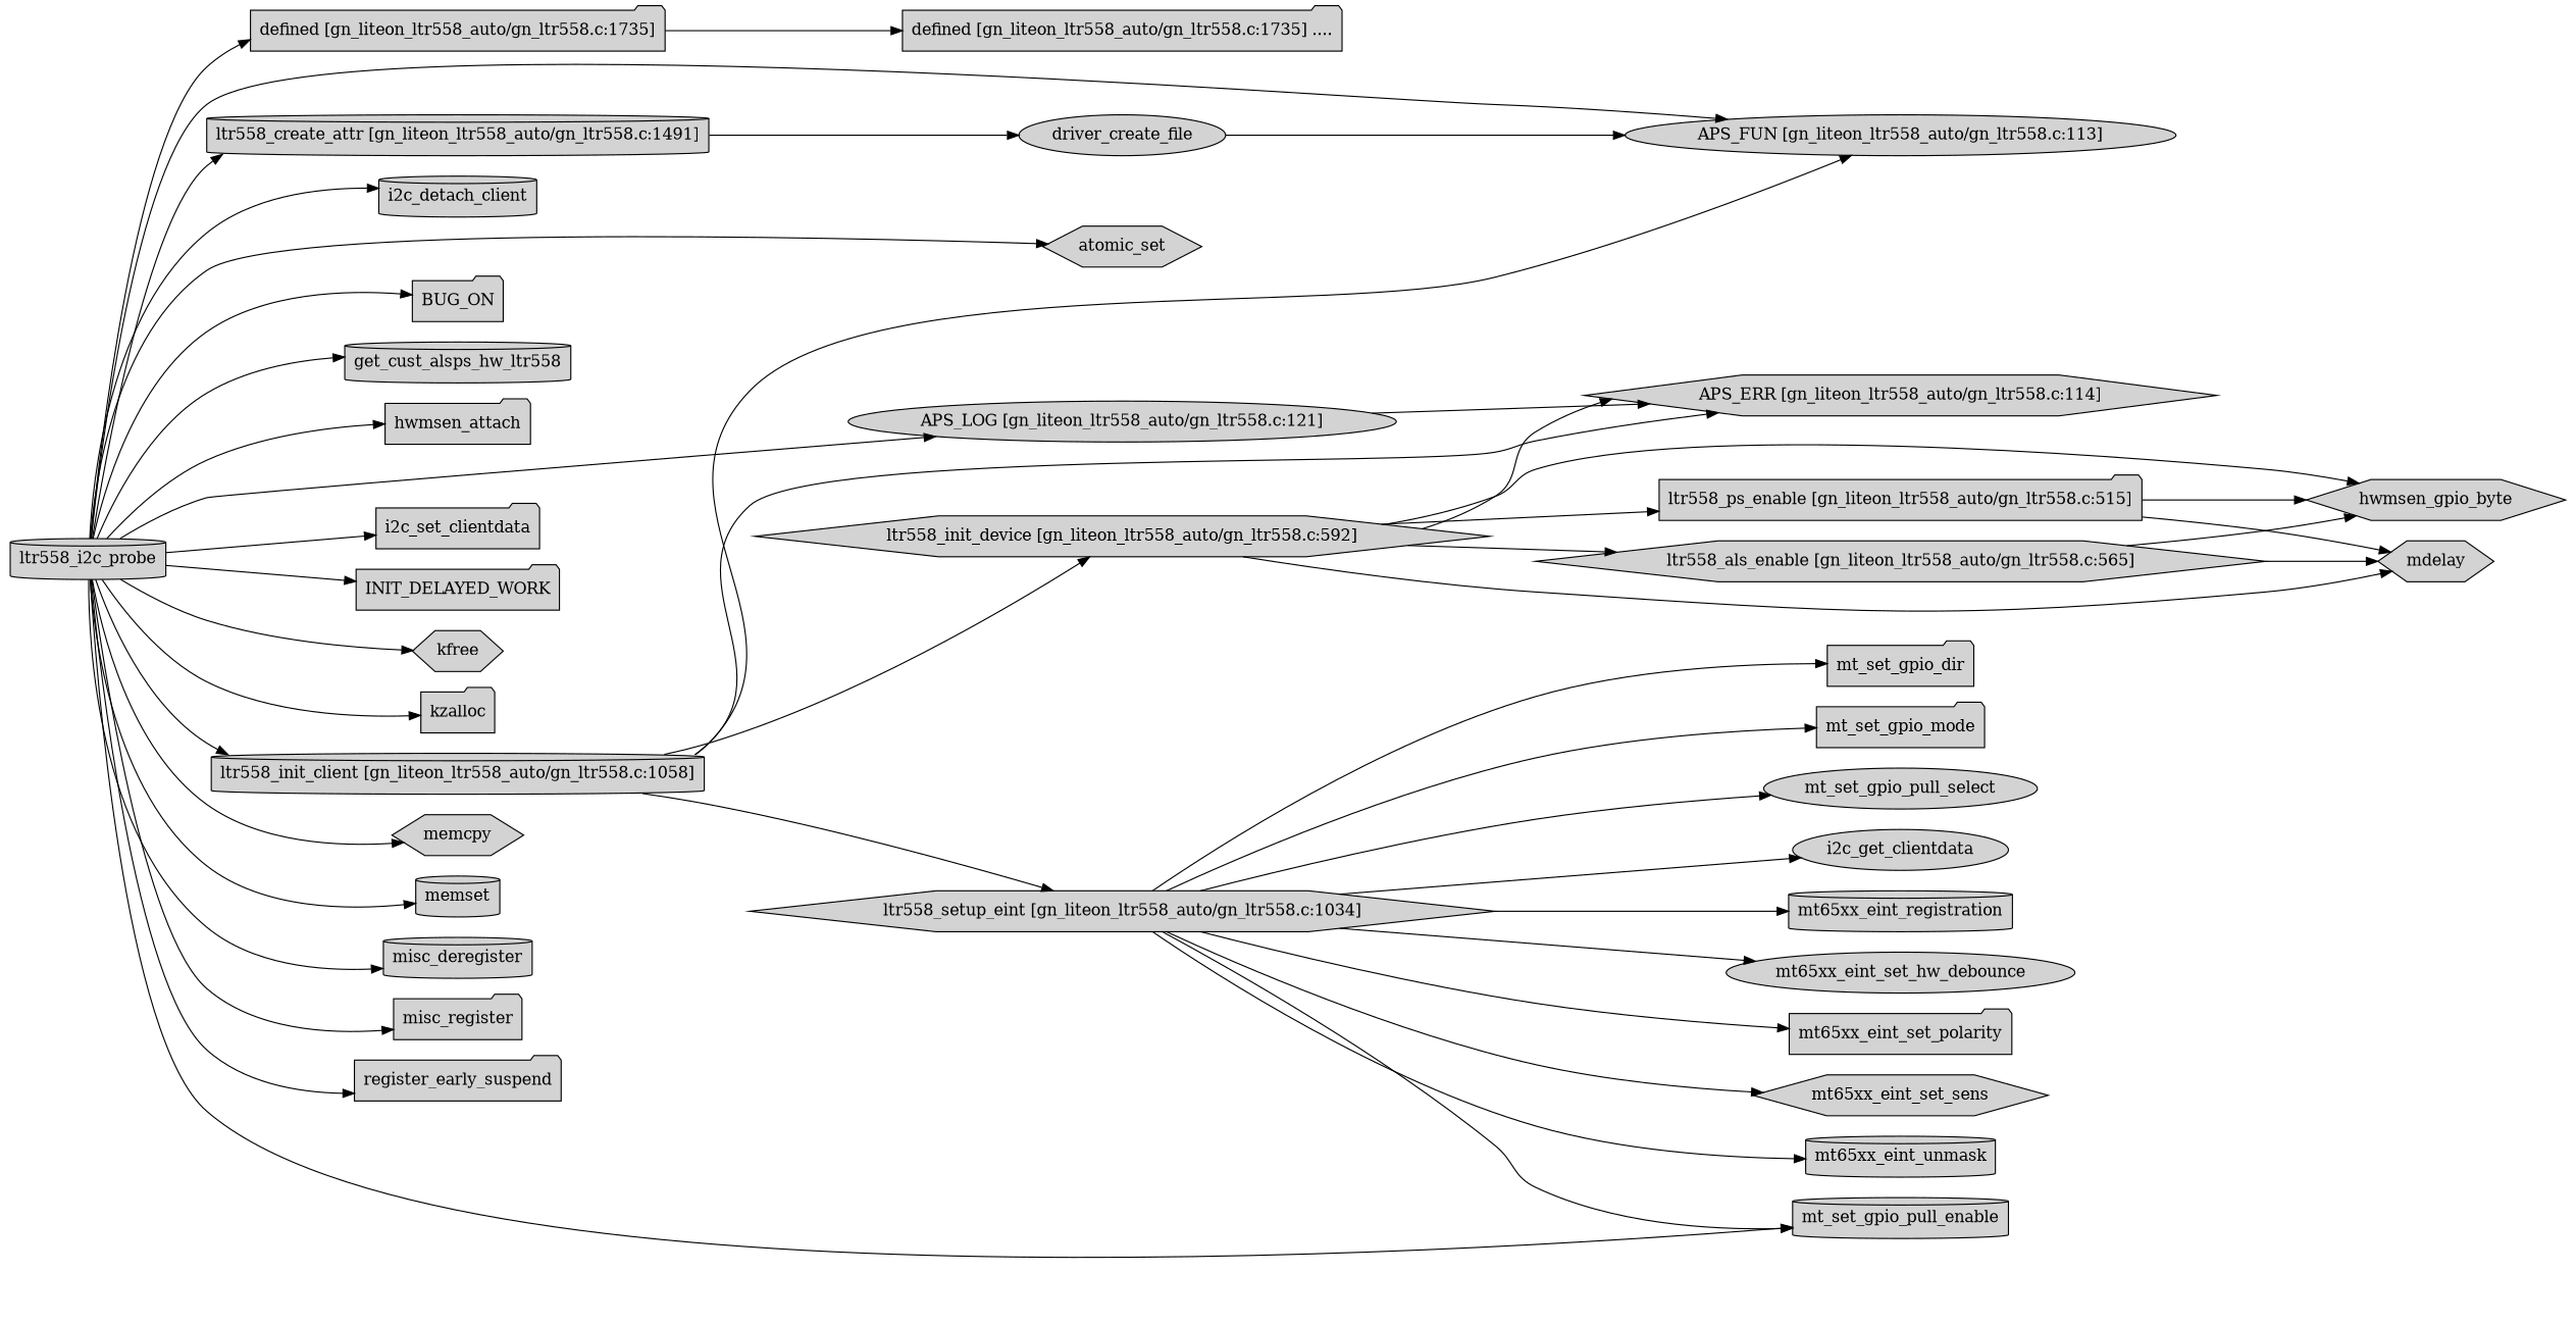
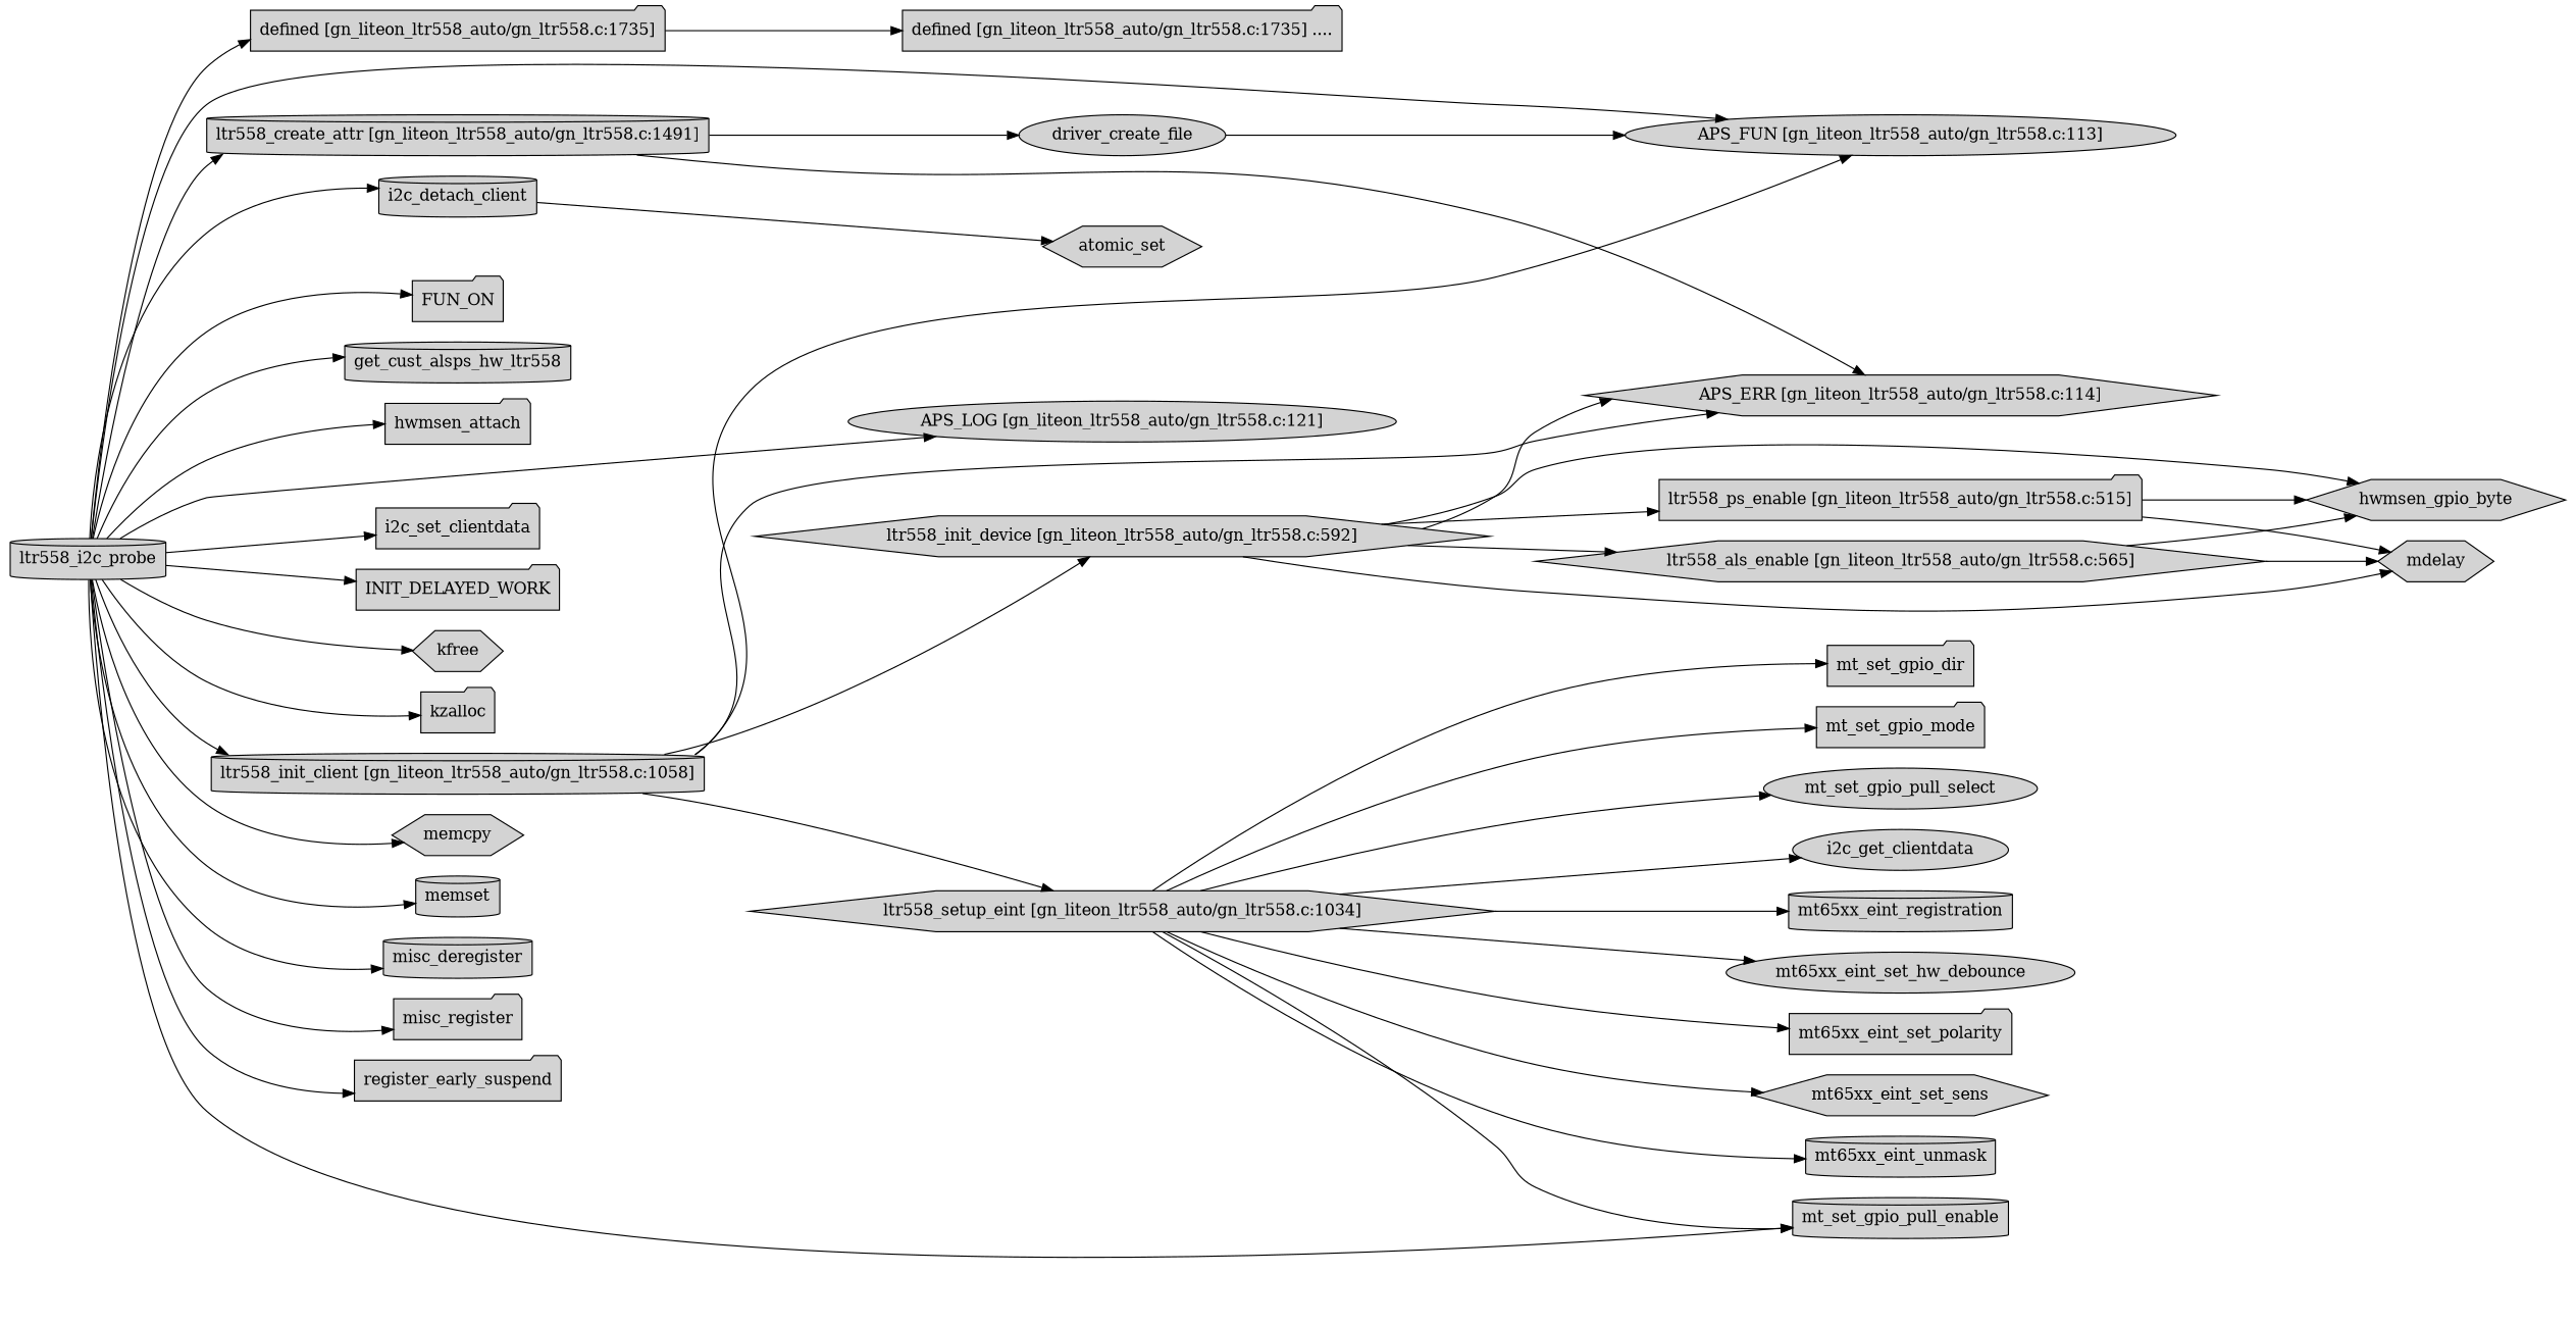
  digraph {
    rankdir=LR
    node [shape=folder style=filled]
    "defined [gn_liteon_ltr558_auto/gn_ltr558.c:1735]"
    "defined [gn_liteon_ltr558_auto/gn_ltr558.c:1735] ...."
    "ltr558_als_enable [gn_liteon_ltr558_auto/gn_ltr558.c:565]" [shape=hexagon]
    n4 [label=hwmsen_gpio_byte shape=hexagon]
    mdelay [shape=hexagon]
    "ltr558_create_attr [gn_liteon_ltr558_auto/gn_ltr558.c:1491]" [shape=cylinder]
    "APS_ERR [gn_liteon_ltr558_auto/gn_ltr558.c:114]" [shape=hexagon]
    driver_create_file [shape=ellipse]
    "APS_FUN [gn_liteon_ltr558_auto/gn_ltr558.c:113]" [shape=ellipse]
    ltr558_i2c_probe [shape=cylinder]
    "APS_LOG [gn_liteon_ltr558_auto/gn_ltr558.c:121]" [shape=ellipse]
    atomic_set [shape=hexagon]
-   BUG_ON
+   BUG_ON [label=FUN_ON]
    get_cust_alsps_hw_ltr558 [shape=cylinder]
    hwmsen_attach
    i2c_detach_client [shape=cylinder]
    i2c_set_clientdata
    INIT_DELAYED_WORK
    kfree [shape=hexagon]
    kzalloc
    "ltr558_init_client [gn_liteon_ltr558_auto/gn_ltr558.c:1058]" [shape=cylinder]
    memcpy [shape=hexagon]
    memset [shape=cylinder]
    misc_deregister [shape=cylinder]
    misc_register
    register_early_suspend
    mt_set_gpio_pull_enable [shape=cylinder]
    "ltr558_init_device [gn_liteon_ltr558_auto/gn_ltr558.c:592]" [shape=hexagon]
    "ltr558_setup_eint [gn_liteon_ltr558_auto/gn_ltr558.c:1034]" [shape=hexagon]
    i2c_get_clientdata [shape=ellipse]
    "ltr558_ps_enable [gn_liteon_ltr558_auto/gn_ltr558.c:515]"
    mt65xx_eint_registration [shape=cylinder]
    mt65xx_eint_set_hw_debounce [shape=ellipse]
    mt65xx_eint_set_polarity
    mt65xx_eint_set_sens [shape=hexagon]
    mt65xx_eint_unmask [shape=cylinder]
    mt_set_gpio_dir
    mt_set_gpio_mode
    mt_set_gpio_pull_select [shape=ellipse]
    "defined [gn_liteon_ltr558_auto/gn_ltr558.c:1735]" -> "defined [gn_liteon_ltr558_auto/gn_ltr558.c:1735] ...."
    "ltr558_als_enable [gn_liteon_ltr558_auto/gn_ltr558.c:565]" -> n4
    "ltr558_als_enable [gn_liteon_ltr558_auto/gn_ltr558.c:565]" -> mdelay
-   "APS_LOG [gn_liteon_ltr558_auto/gn_ltr558.c:121]" -> "APS_ERR [gn_liteon_ltr558_auto/gn_ltr558.c:114]"
+   "ltr558_create_attr [gn_liteon_ltr558_auto/gn_ltr558.c:1491]" -> "APS_ERR [gn_liteon_ltr558_auto/gn_ltr558.c:114]"
    "ltr558_create_attr [gn_liteon_ltr558_auto/gn_ltr558.c:1491]" -> driver_create_file
    driver_create_file -> "APS_FUN [gn_liteon_ltr558_auto/gn_ltr558.c:113]"
    ltr558_i2c_probe -> "defined [gn_liteon_ltr558_auto/gn_ltr558.c:1735]"
    ltr558_i2c_probe -> "ltr558_create_attr [gn_liteon_ltr558_auto/gn_ltr558.c:1491]"
    ltr558_i2c_probe -> "APS_FUN [gn_liteon_ltr558_auto/gn_ltr558.c:113]"
    ltr558_i2c_probe -> "APS_LOG [gn_liteon_ltr558_auto/gn_ltr558.c:121]"
-   ltr558_i2c_probe -> atomic_set
+   i2c_detach_client -> atomic_set
    ltr558_i2c_probe -> BUG_ON
    ltr558_i2c_probe -> get_cust_alsps_hw_ltr558
    ltr558_i2c_probe -> hwmsen_attach
    ltr558_i2c_probe -> i2c_detach_client
    ltr558_i2c_probe -> i2c_set_clientdata
    ltr558_i2c_probe -> INIT_DELAYED_WORK
    ltr558_i2c_probe -> kfree
    ltr558_i2c_probe -> kzalloc
    ltr558_i2c_probe -> "ltr558_init_client [gn_liteon_ltr558_auto/gn_ltr558.c:1058]"
    ltr558_i2c_probe -> memcpy
    ltr558_i2c_probe -> memset
    ltr558_i2c_probe -> misc_deregister
    ltr558_i2c_probe -> misc_register
    ltr558_i2c_probe -> register_early_suspend
    ltr558_i2c_probe -> mt_set_gpio_pull_enable
    "ltr558_init_client [gn_liteon_ltr558_auto/gn_ltr558.c:1058]" -> "APS_ERR [gn_liteon_ltr558_auto/gn_ltr558.c:114]"
    "ltr558_init_client [gn_liteon_ltr558_auto/gn_ltr558.c:1058]" -> "APS_FUN [gn_liteon_ltr558_auto/gn_ltr558.c:113]"
    "ltr558_init_client [gn_liteon_ltr558_auto/gn_ltr558.c:1058]" -> "ltr558_init_device [gn_liteon_ltr558_auto/gn_ltr558.c:592]"
    "ltr558_init_client [gn_liteon_ltr558_auto/gn_ltr558.c:1058]" -> "ltr558_setup_eint [gn_liteon_ltr558_auto/gn_ltr558.c:1034]"
    "ltr558_init_device [gn_liteon_ltr558_auto/gn_ltr558.c:592]" -> "ltr558_als_enable [gn_liteon_ltr558_auto/gn_ltr558.c:565]"
    "ltr558_init_device [gn_liteon_ltr558_auto/gn_ltr558.c:592]" -> n4
    "ltr558_init_device [gn_liteon_ltr558_auto/gn_ltr558.c:592]" -> mdelay
    "ltr558_init_device [gn_liteon_ltr558_auto/gn_ltr558.c:592]" -> "APS_ERR [gn_liteon_ltr558_auto/gn_ltr558.c:114]"
    "ltr558_init_device [gn_liteon_ltr558_auto/gn_ltr558.c:592]" -> "ltr558_ps_enable [gn_liteon_ltr558_auto/gn_ltr558.c:515]"
    "ltr558_setup_eint [gn_liteon_ltr558_auto/gn_ltr558.c:1034]" -> mt_set_gpio_pull_enable
    "ltr558_setup_eint [gn_liteon_ltr558_auto/gn_ltr558.c:1034]" -> i2c_get_clientdata
    "ltr558_setup_eint [gn_liteon_ltr558_auto/gn_ltr558.c:1034]" -> mt65xx_eint_registration
    "ltr558_setup_eint [gn_liteon_ltr558_auto/gn_ltr558.c:1034]" -> mt65xx_eint_set_hw_debounce
    "ltr558_setup_eint [gn_liteon_ltr558_auto/gn_ltr558.c:1034]" -> mt65xx_eint_set_polarity
    "ltr558_setup_eint [gn_liteon_ltr558_auto/gn_ltr558.c:1034]" -> mt65xx_eint_set_sens
    "ltr558_setup_eint [gn_liteon_ltr558_auto/gn_ltr558.c:1034]" -> mt65xx_eint_unmask
    "ltr558_setup_eint [gn_liteon_ltr558_auto/gn_ltr558.c:1034]" -> mt_set_gpio_dir
    "ltr558_setup_eint [gn_liteon_ltr558_auto/gn_ltr558.c:1034]" -> mt_set_gpio_mode
    "ltr558_setup_eint [gn_liteon_ltr558_auto/gn_ltr558.c:1034]" -> mt_set_gpio_pull_select
    "ltr558_ps_enable [gn_liteon_ltr558_auto/gn_ltr558.c:515]" -> n4
    "ltr558_ps_enable [gn_liteon_ltr558_auto/gn_ltr558.c:515]" -> mdelay
  }
